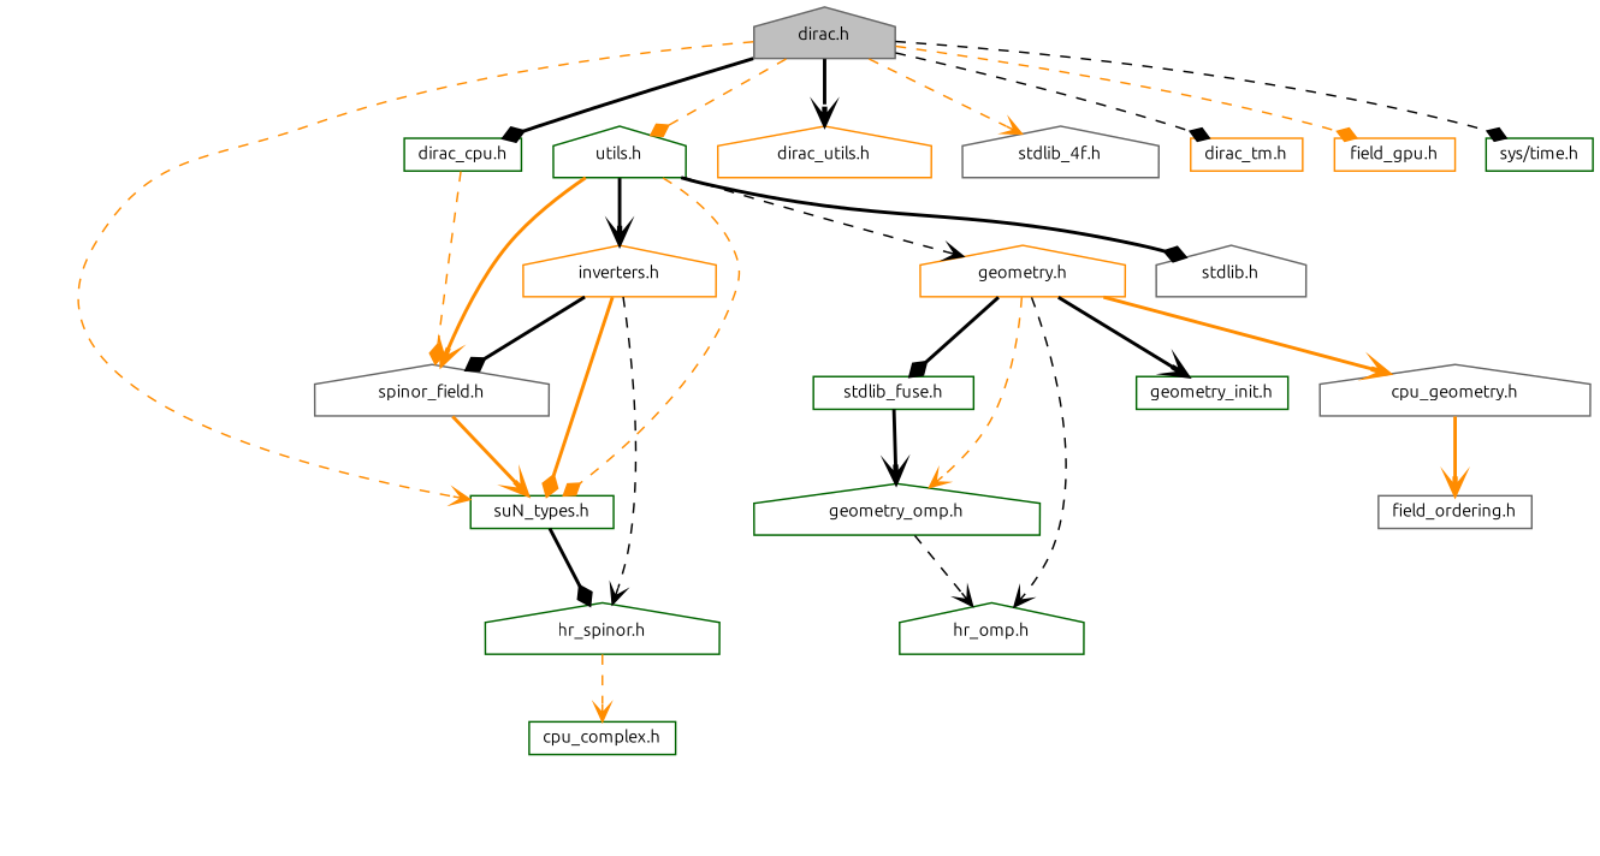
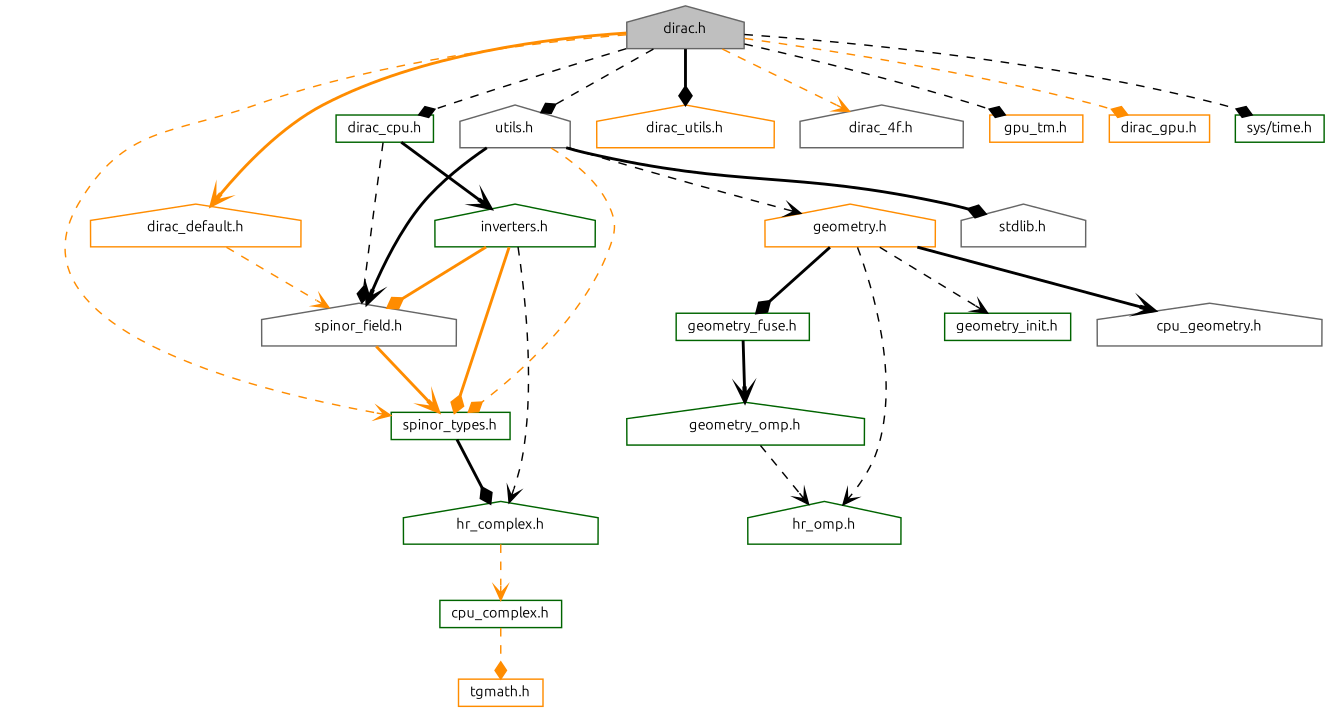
  digraph {
    fontname=Ubuntu
    node [color=darkgreen fillcolor=white fontname=Ubuntu fontsize=10 shape=house style=filled]
    edge [arrowhead=vee color=black fontname=Ubuntu fontsize=10 labelfontname=Helvetica labelfontsize=10 style=dashed]
    n1 [color=gray40 fillcolor=grey75 fontcolor=black height=0.2 label="dirac.h" width=0.4]
-   n2 [height=0.2 label="suN_types.h" shape=box width=0.4]
-   n3 [height=0.2 label="utils.h" width=0.4]
+   n2 [height=0.2 label="spinor_types.h" shape=box width=0.4]
+   n3 [color=gray40 height=0.2 label="utils.h" width=0.4]
+   n4 [color=darkorange height=0.2 label="dirac_default.h" width=0.4]
    n5 [height=0.2 label="dirac_cpu.h" shape=box width=0.4]
    n6 [color=darkorange height=0.2 label="dirac_utils.h" width=0.4]
-   n7 [color=gray40 height=0.2 label="stdlib_4f.h" width=0.4]
-   n8 [color=darkorange height=0.2 label="dirac_tm.h" shape=box width=0.4]
-   n9 [color=darkorange height=0.2 label="field_gpu.h" shape=box width=0.4]
+   n7 [color=gray40 height=0.2 label="dirac_4f.h" width=0.4]
+   n8 [color=darkorange height=0.2 label="gpu_tm.h" shape=box width=0.4]
+   n9 [color=darkorange height=0.2 label="dirac_gpu.h" shape=box width=0.4]
    n10 [height=0.2 label="sys/time.h" shape=box width=0.4]
-   n11 [height=0.2 label="hr_spinor.h" width=0.4]
+   n11 [height=0.2 label="hr_complex.h" width=0.4]
    n12 [color=gray40 height=0.2 label="spinor_field.h" width=0.4]
-   n13 [color=darkorange height=0.2 label="inverters.h" width=0.4]
+   n13 [height=0.2 label="inverters.h" width=0.4]
    n14 [color=darkorange height=0.2 label="geometry.h" width=0.4]
    n15 [color=gray40 height=0.2 label="stdlib.h" width=0.4]
    n16 [height=0.2 label="cpu_complex.h" shape=box width=0.4]
+   n17 [color=darkorange height=0.2 label="tgmath.h" shape=box width=0.4]
    n18 [height=0.2 label="hr_omp.h" width=0.4]
    n19 [height=0.2 label="geometry_omp.h" width=0.4]
-   n20 [height=0.2 label="stdlib_fuse.h" shape=box width=0.4]
+   n20 [height=0.2 label="geometry_fuse.h" shape=box width=0.4]
    n21 [height=0.2 label="geometry_init.h" shape=box width=0.4]
    n22 [color=gray40 height=0.2 label="cpu_geometry.h" width=0.4]
-   n23 [color=gray40 height=0.2 label="field_ordering.h" shape=box width=0.4]
    n1 -> n2 [color=darkorange]
-   n1 -> n3 [arrowhead=diamond color=darkorange]
-   n1 -> n5 [arrowhead=diamond style=bold]
-   n1 -> n6 [style=bold]
+   n1 -> n3 [arrowhead=diamond]
+   n1 -> n4 [color=darkorange style=bold]
+   n1 -> n5 [arrowhead=diamond]
+   n1 -> n6 [arrowhead=diamond style=bold]
    n1 -> n7 [color=darkorange]
    n1 -> n8 [arrowhead=diamond]
    n1 -> n9 [arrowhead=diamond color=darkorange]
    n1 -> n10 [arrowhead=diamond]
    n2 -> n11 [arrowhead=diamond style=bold]
    n3 -> n2 [arrowhead=diamond color=darkorange]
-   n3 -> n12 [color=darkorange style=bold]
-   n3 -> n13 [style=bold]
+   n3 -> n12 [style=bold]
+   n5 -> n13 [style=bold]
    n3 -> n14
    n3 -> n15 [arrowhead=diamond style=bold]
-   n5 -> n12 [arrowhead=diamond color=darkorange]
+   n4 -> n12 [color=darkorange]
+   n5 -> n12 [arrowhead=diamond]
    n11 -> n16 [color=darkorange]
    n12 -> n2 [color=darkorange style=bold]
    n13 -> n2 [arrowhead=diamond color=darkorange style=bold]
    n13 -> n11
-   n13 -> n12 [arrowhead=diamond style=bold]
+   n13 -> n12 [arrowhead=diamond color=darkorange style=bold]
    n14 -> n18
-   n14 -> n19 [color=darkorange]
    n14 -> n20 [arrowhead=diamond style=bold]
-   n14 -> n21 [style=bold]
-   n14 -> n22 [color=darkorange style=bold]
+   n14 -> n21
+   n14 -> n22 [style=bold]
+   n16 -> n17 [arrowhead=diamond color=darkorange]
    n19 -> n18
    n20 -> n19 [style=bold]
-   n22 -> n23 [color=darkorange style=bold]
  }
